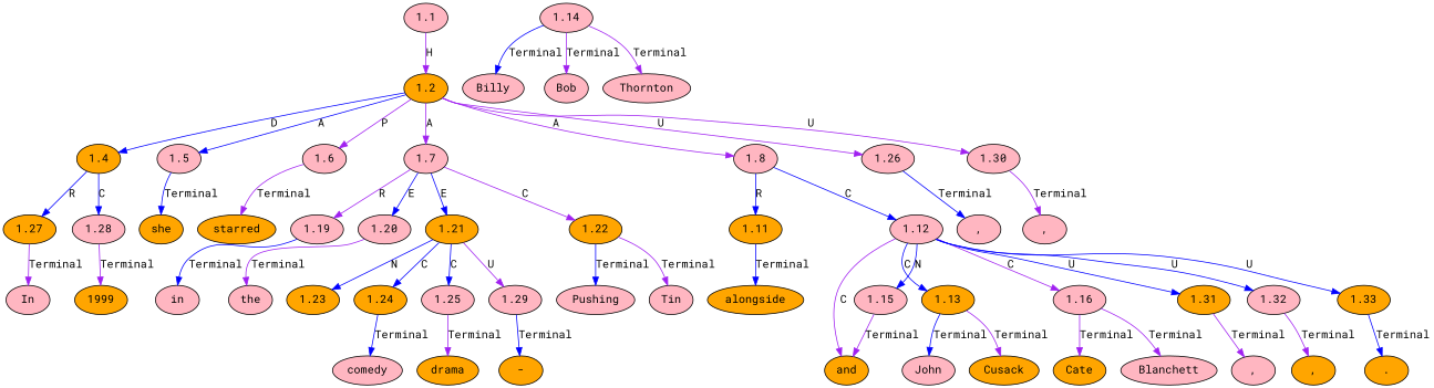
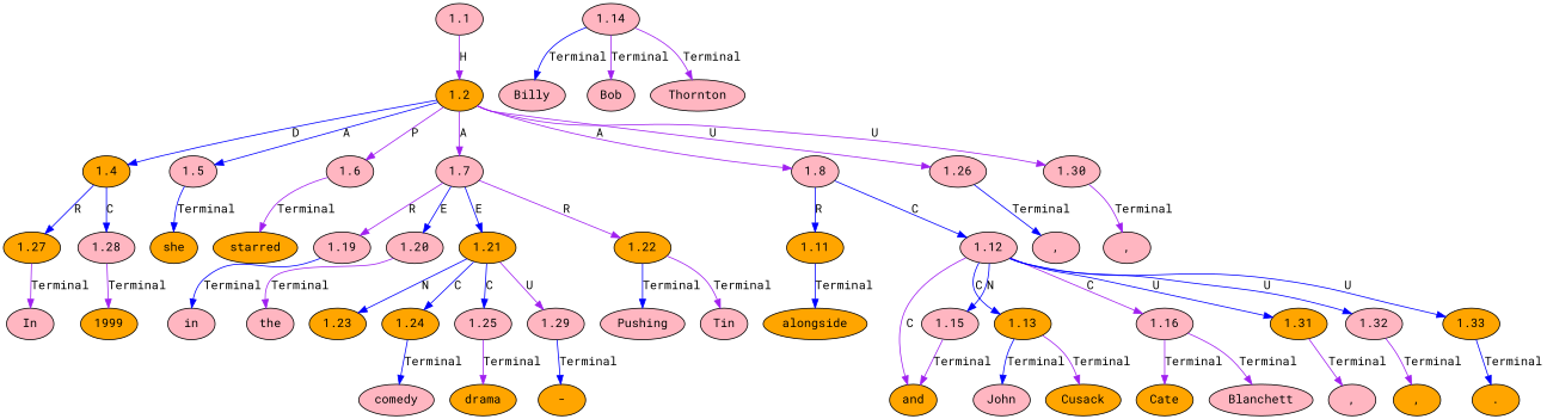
  digraph {
    fontname="Roboto Mono"
    node [fillcolor=lightpink fontname="Roboto Mono" ordering=out style=filled]
    edge [color=purple fontname="Roboto Mono" ordering=out]
    n1 [label=In]
    n2 [fillcolor=orange label=drama]
    n3 [label=Pushing]
    n4 [label=Tin]
    n5 [label=","]
    n6 [fillcolor=orange label=alongside]
    n7 [label=John]
    n8 [fillcolor=orange label=Cusack]
    n9 [label=","]
    n10 [label=Billy]
    n11 [label=Bob]
    n12 [fillcolor=orange label=1999]
    n13 [label=Thornton]
    n14 [fillcolor=orange label=","]
    n15 [fillcolor=orange label=and]
    n16 [fillcolor=orange label=Cate]
    n17 [label=Blanchett]
    n18 [fillcolor=orange label="."]
    n19 [label=","]
    n20 [fillcolor=orange label=she]
    n21 [fillcolor=orange label=starred]
    n22 [label=in]
    n23 [label=the]
    n24 [label=comedy]
    n25 [fillcolor=orange label="-"]
    n26 [label=1.1]
    n27 [fillcolor=orange label=1.2]
    n28 [fillcolor=orange label=1.4]
    n29 [label=1.5]
    n30 [label=1.6]
    n31 [label=1.7]
    n32 [label=1.8]
    n33 [label=1.26]
    n34 [label=1.30]
    n35 [fillcolor=orange label=1.27]
    n36 [label=1.28]
    n37 [label=1.19]
    n38 [label=1.20]
    n39 [fillcolor=orange label=1.21]
    n40 [fillcolor=orange label=1.22]
    n41 [fillcolor=orange label=1.11]
    n42 [label=1.12]
    n43 [fillcolor=orange label=1.23]
    n44 [fillcolor=orange label=1.24]
    n45 [label=1.25]
    n46 [label=1.29]
    n47 [fillcolor=orange label=1.13]
    n48 [label=1.15]
    n49 [label=1.16]
    n50 [fillcolor=orange label=1.31]
    n51 [label=1.32]
    n52 [fillcolor=orange label=1.33]
    n53 [label=1.14]
    n26 -> n27 [label=H]
    n27 -> n28 [color=blue label=D]
    n27 -> n29 [color=blue label=A]
    n27 -> n30 [label=P]
    n27 -> n31 [label=A]
    n27 -> n32 [label=A]
    n27 -> n33 [label=U]
    n27 -> n34 [label=U]
    n28 -> n35 [color=blue label=R]
    n28 -> n36 [color=blue label=C]
    n29 -> n20 [color=blue label=Terminal]
    n30 -> n21 [label=Terminal]
    n31 -> n37 [label=R]
    n31 -> n38 [color=blue label=E]
    n31 -> n39 [color=blue label=E]
-   n31 -> n40 [label=C]
+   n31 -> n40 [label=R]
    n32 -> n41 [color=blue label=R]
    n32 -> n42 [color=blue label=C]
    n33 -> n19 [color=blue label=Terminal]
    n34 -> n5 [label=Terminal]
    n35 -> n1 [label=Terminal]
    n36 -> n12 [label=Terminal]
    n37 -> n22 [color=blue label=Terminal]
    n38 -> n23 [label=Terminal]
    n39 -> n43 [color=blue label=N]
    n39 -> n44 [color=blue label=C]
    n39 -> n45 [color=blue label=C]
    n39 -> n46 [label=U]
    n40 -> n3 [color=blue label=Terminal]
    n40 -> n4 [label=Terminal]
    n41 -> n6 [color=blue label=Terminal]
    n42 -> n15 [label=C]
    n42 -> n47 [color=blue label=C]
    n42 -> n48 [color=blue label=N]
    n42 -> n49 [label=C]
    n42 -> n50 [color=blue label=U]
    n42 -> n51 [color=blue label=U]
    n42 -> n52 [color=blue label=U]
    n44 -> n24 [color=blue label=Terminal]
    n45 -> n2 [label=Terminal]
    n46 -> n25 [color=blue label=Terminal]
    n47 -> n7 [color=blue label=Terminal]
    n47 -> n8 [label=Terminal]
    n48 -> n15 [label=Terminal]
    n49 -> n16 [label=Terminal]
    n49 -> n17 [label=Terminal]
    n50 -> n9 [label=Terminal]
    n51 -> n14 [label=Terminal]
    n52 -> n18 [color=blue label=Terminal]
    n53 -> n10 [color=blue label=Terminal]
    n53 -> n11 [label=Terminal]
    n53 -> n13 [label=Terminal]
  }
